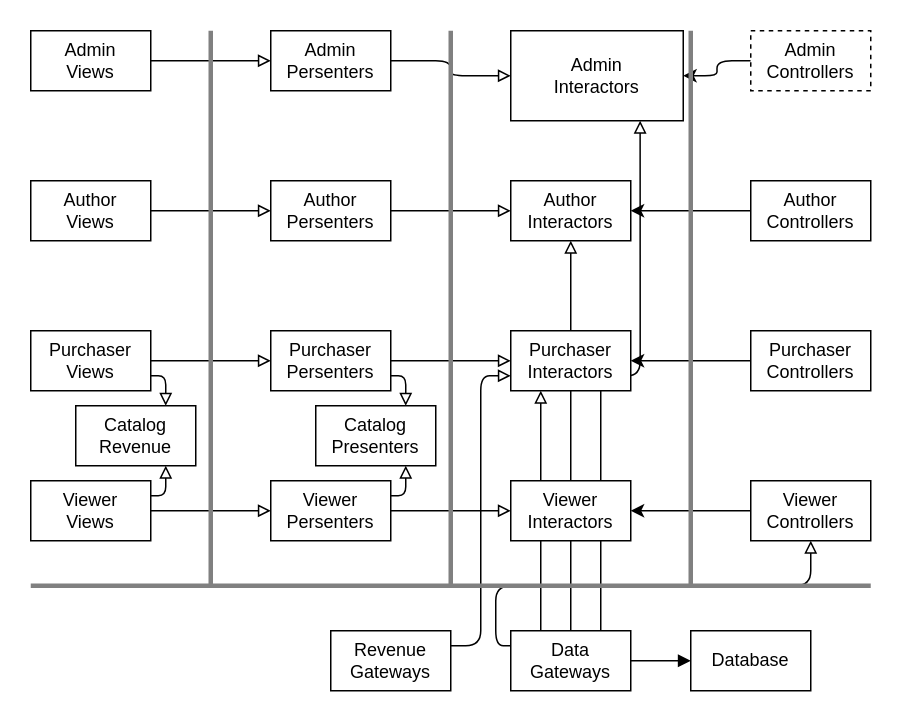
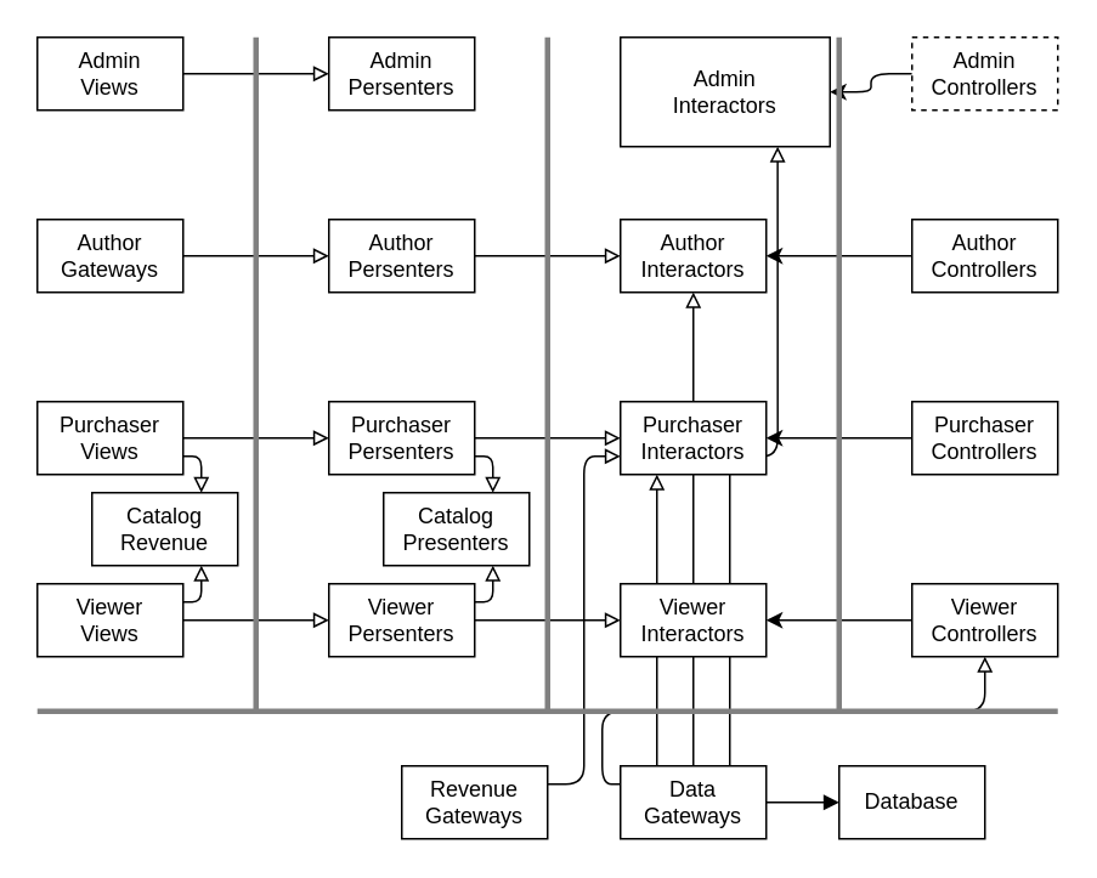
  <mxCell id="0" />
  <mxCell id="1" parent="0" />
  <mxCell id="2" style="edgeStyle=orthogonalEdgeStyle;html=1;exitX=0.25;exitY=0;exitDx=0;exitDy=0;entryX=0.25;entryY=1;entryDx=0;entryDy=0;strokeColor=#000000;strokeWidth=1;endArrow=block;endFill=0;" edge="1" parent="1" source="43" target="29"><mxGeometry relative="1" as="geometry" /></mxCell>
  <mxCell id="3" style="edgeStyle=orthogonalEdgeStyle;html=1;entryX=0.5;entryY=1;entryDx=0;entryDy=0;strokeColor=#000000;strokeWidth=1;endArrow=block;endFill=0;" edge="1" parent="1" source="43" target="28"><mxGeometry relative="1" as="geometry" /></mxCell>
  <mxCell id="4" style="edgeStyle=orthogonalEdgeStyle;html=1;exitX=0.75;exitY=0;exitDx=0;exitDy=0;entryX=0.75;entryY=1;entryDx=0;entryDy=0;strokeColor=#000000;strokeWidth=1;endArrow=block;endFill=0;" edge="1" parent="1" source="43" target="27"><mxGeometry relative="1" as="geometry" /></mxCell>
  <mxCell id="5" style="edgeStyle=none;html=1;entryX=0;entryY=0.5;entryDx=0;entryDy=0;strokeColor=#000000;strokeWidth=1;endArrow=block;endFill=0;" edge="1" parent="1" source="6" target="17"><mxGeometry relative="1" as="geometry" /></mxCell>
  <mxCell id="6" value="Admin&lt;br&gt;Views" style="rounded=0;whiteSpace=wrap;html=1;" vertex="1" parent="1"><mxGeometry x="20" y="20" width="80" height="40" as="geometry" /></mxCell>
  <mxCell id="7" style="edgeStyle=none;html=1;strokeColor=#000000;strokeWidth=1;endArrow=block;endFill=0;" edge="1" parent="1" source="8" target="19"><mxGeometry relative="1" as="geometry" /></mxCell>
- <mxCell id="8" value="Author&lt;br&gt;Views" style="rounded=0;whiteSpace=wrap;html=1;" vertex="1" parent="1"><mxGeometry x="20" y="120" width="80" height="40" as="geometry" /></mxCell>
+ <mxCell id="8" value="Author&lt;br&gt;Gateways" style="rounded=0;whiteSpace=wrap;html=1;" vertex="1" parent="1"><mxGeometry x="20" y="120" width="80" height="40" as="geometry" /></mxCell>
  <mxCell id="9" style="edgeStyle=none;html=1;strokeColor=#000000;strokeWidth=1;endArrow=block;endFill=0;" edge="1" parent="1" source="11" target="22"><mxGeometry relative="1" as="geometry" /></mxCell>
  <mxCell id="10" style="edgeStyle=orthogonalEdgeStyle;html=1;exitX=1;exitY=0.75;exitDx=0;exitDy=0;entryX=0.75;entryY=0;entryDx=0;entryDy=0;strokeColor=#000000;strokeWidth=1;endArrow=block;endFill=0;" edge="1" parent="1" source="11" target="15"><mxGeometry relative="1" as="geometry" /></mxCell>
  <mxCell id="11" value="Purchaser&lt;br&gt;Views" style="rounded=0;whiteSpace=wrap;html=1;" vertex="1" parent="1"><mxGeometry x="20" y="220" width="80" height="40" as="geometry" /></mxCell>
  <mxCell id="12" style="edgeStyle=none;html=1;entryX=0;entryY=0.5;entryDx=0;entryDy=0;strokeColor=#000000;strokeWidth=1;endArrow=block;endFill=0;" edge="1" parent="1" source="14" target="25"><mxGeometry relative="1" as="geometry" /></mxCell>
  <mxCell id="13" style="edgeStyle=orthogonalEdgeStyle;html=1;exitX=1;exitY=0.25;exitDx=0;exitDy=0;entryX=0.75;entryY=1;entryDx=0;entryDy=0;strokeColor=#000000;strokeWidth=1;endArrow=block;endFill=0;" edge="1" parent="1" source="14" target="15"><mxGeometry relative="1" as="geometry" /></mxCell>
  <mxCell id="14" value="Viewer&lt;br&gt;Views" style="rounded=0;whiteSpace=wrap;html=1;" vertex="1" parent="1"><mxGeometry x="20" y="320" width="80" height="40" as="geometry" /></mxCell>
  <mxCell id="15" value="Catalog&lt;br&gt;Revenue" style="rounded=0;whiteSpace=wrap;html=1;" vertex="1" parent="1"><mxGeometry x="50" y="270" width="80" height="40" as="geometry" /></mxCell>
- <mxCell id="16" style="edgeStyle=orthogonalEdgeStyle;html=1;strokeColor=#000000;strokeWidth=1;endArrow=block;endFill=0;" edge="1" parent="1" source="17" target="27"><mxGeometry relative="1" as="geometry" /></mxCell>
  <mxCell id="17" value="Admin&lt;br&gt;Persenters" style="rounded=0;whiteSpace=wrap;html=1;" vertex="1" parent="1"><mxGeometry x="180" y="20" width="80" height="40" as="geometry" /></mxCell>
  <mxCell id="18" style="edgeStyle=orthogonalEdgeStyle;html=1;entryX=0;entryY=0.5;entryDx=0;entryDy=0;strokeColor=#000000;strokeWidth=1;endArrow=block;endFill=0;" edge="1" parent="1" source="19" target="28"><mxGeometry relative="1" as="geometry" /></mxCell>
  <mxCell id="19" value="Author&lt;br&gt;Persenters" style="rounded=0;whiteSpace=wrap;html=1;" vertex="1" parent="1"><mxGeometry x="180" y="120" width="80" height="40" as="geometry" /></mxCell>
  <mxCell id="20" style="edgeStyle=orthogonalEdgeStyle;html=1;entryX=0;entryY=0.5;entryDx=0;entryDy=0;strokeColor=#000000;strokeWidth=1;endArrow=block;endFill=0;" edge="1" parent="1" source="22" target="29"><mxGeometry relative="1" as="geometry" /></mxCell>
  <mxCell id="21" style="edgeStyle=orthogonalEdgeStyle;html=1;exitX=1;exitY=0.75;exitDx=0;exitDy=0;entryX=0.75;entryY=0;entryDx=0;entryDy=0;strokeColor=#000000;strokeWidth=1;endArrow=block;endFill=0;" edge="1" parent="1" source="22" target="26"><mxGeometry relative="1" as="geometry" /></mxCell>
  <mxCell id="22" value="Purchaser&lt;br&gt;Persenters" style="rounded=0;whiteSpace=wrap;html=1;" vertex="1" parent="1"><mxGeometry x="180" y="220" width="80" height="40" as="geometry" /></mxCell>
  <mxCell id="23" style="edgeStyle=orthogonalEdgeStyle;html=1;entryX=0;entryY=0.5;entryDx=0;entryDy=0;strokeColor=#000000;strokeWidth=1;endArrow=block;endFill=0;" edge="1" parent="1" source="25" target="30"><mxGeometry relative="1" as="geometry" /></mxCell>
  <mxCell id="24" style="edgeStyle=orthogonalEdgeStyle;html=1;exitX=1;exitY=0.25;exitDx=0;exitDy=0;entryX=0.75;entryY=1;entryDx=0;entryDy=0;strokeColor=#000000;strokeWidth=1;endArrow=block;endFill=0;" edge="1" parent="1" source="25" target="26"><mxGeometry relative="1" as="geometry" /></mxCell>
  <mxCell id="25" value="Viewer&lt;br&gt;Persenters" style="rounded=0;whiteSpace=wrap;html=1;" vertex="1" parent="1"><mxGeometry x="180" y="320" width="80" height="40" as="geometry" /></mxCell>
  <mxCell id="26" value="Catalog&lt;br&gt;Presenters" style="rounded=0;whiteSpace=wrap;html=1;" vertex="1" parent="1"><mxGeometry x="210" y="270" width="80" height="40" as="geometry" /></mxCell>
  <mxCell id="27" value="Admin&lt;br&gt;Interactors" style="rounded=0;whiteSpace=wrap;html=1;" vertex="1" parent="1"><mxGeometry x="340" y="20" width="115" height="60" as="geometry" /></mxCell>
  <mxCell id="28" value="Author&lt;br&gt;Interactors" style="rounded=0;whiteSpace=wrap;html=1;" vertex="1" parent="1"><mxGeometry x="340" y="120" width="80" height="40" as="geometry" /></mxCell>
  <mxCell id="29" value="Purchaser&lt;br&gt;Interactors" style="rounded=0;whiteSpace=wrap;html=1;" vertex="1" parent="1"><mxGeometry x="340" y="220" width="80" height="40" as="geometry" /></mxCell>
  <mxCell id="30" value="Viewer&lt;br&gt;Interactors" style="rounded=0;whiteSpace=wrap;html=1;" vertex="1" parent="1"><mxGeometry x="340" y="320" width="80" height="40" as="geometry" /></mxCell>
  <mxCell id="31" style="edgeStyle=orthogonalEdgeStyle;html=1;entryX=1;entryY=0.5;entryDx=0;entryDy=0;strokeColor=#000000;strokeWidth=1;endArrow=classic;endFill=1;" edge="1" parent="1" source="32" target="27"><mxGeometry relative="1" as="geometry" /></mxCell>
  <mxCell id="32" value="Admin&lt;br&gt;Controllers" style="rounded=0;whiteSpace=wrap;html=1;dashed=1;" vertex="1" parent="1"><mxGeometry x="500" y="20" width="80" height="40" as="geometry" /></mxCell>
  <mxCell id="33" style="edgeStyle=orthogonalEdgeStyle;html=1;strokeColor=#000000;strokeWidth=1;endArrow=classic;endFill=1;" edge="1" parent="1" source="34" target="28"><mxGeometry relative="1" as="geometry" /></mxCell>
  <mxCell id="34" value="Author&lt;br&gt;Controllers" style="rounded=0;whiteSpace=wrap;html=1;" vertex="1" parent="1"><mxGeometry x="500" y="120" width="80" height="40" as="geometry" /></mxCell>
  <mxCell id="35" style="edgeStyle=orthogonalEdgeStyle;html=1;entryX=1;entryY=0.5;entryDx=0;entryDy=0;strokeColor=#000000;strokeWidth=1;endArrow=classic;endFill=1;" edge="1" parent="1" source="36" target="29"><mxGeometry relative="1" as="geometry" /></mxCell>
  <mxCell id="36" value="Purchaser&lt;br&gt;Controllers" style="rounded=0;whiteSpace=wrap;html=1;" vertex="1" parent="1"><mxGeometry x="500" y="220" width="80" height="40" as="geometry" /></mxCell>
  <mxCell id="37" style="edgeStyle=orthogonalEdgeStyle;html=1;entryX=1;entryY=0.5;entryDx=0;entryDy=0;strokeColor=#000000;strokeWidth=1;endArrow=classic;endFill=1;" edge="1" parent="1" source="38" target="30"><mxGeometry relative="1" as="geometry" /></mxCell>
  <mxCell id="38" value="Viewer&lt;br&gt;Controllers" style="rounded=0;whiteSpace=wrap;html=1;" vertex="1" parent="1"><mxGeometry x="500" y="320" width="80" height="40" as="geometry" /></mxCell>
  <mxCell id="39" style="edgeStyle=orthogonalEdgeStyle;html=1;exitX=1;exitY=0.25;exitDx=0;exitDy=0;entryX=0;entryY=0.75;entryDx=0;entryDy=0;strokeColor=#000000;strokeWidth=1;endArrow=block;endFill=0;" edge="1" parent="1" source="40" target="29"><mxGeometry relative="1" as="geometry" /></mxCell>
  <mxCell id="40" value="Revenue&lt;br&gt;Gateways" style="rounded=0;whiteSpace=wrap;html=1;" vertex="1" parent="1"><mxGeometry x="220" y="420" width="80" height="40" as="geometry" /></mxCell>
  <mxCell id="41" style="edgeStyle=orthogonalEdgeStyle;html=1;exitX=0;exitY=0.25;exitDx=0;exitDy=0;strokeColor=#000000;strokeWidth=1;endArrow=block;endFill=0;" edge="1" parent="1" source="43" target="38"><mxGeometry relative="1" as="geometry" /></mxCell>
  <mxCell id="42" style="edgeStyle=orthogonalEdgeStyle;html=1;entryX=0;entryY=0.5;entryDx=0;entryDy=0;strokeColor=#000000;strokeWidth=1;endArrow=block;endFill=1;" edge="1" parent="1" source="43" target="44"><mxGeometry relative="1" as="geometry" /></mxCell>
  <mxCell id="43" value="Data&lt;br&gt;Gateways" style="rounded=0;whiteSpace=wrap;html=1;" vertex="1" parent="1"><mxGeometry x="340" y="420" width="80" height="40" as="geometry" /></mxCell>
  <mxCell id="44" value="Database" style="rounded=0;whiteSpace=wrap;html=1;" vertex="1" parent="1"><mxGeometry x="460" y="420" width="80" height="40" as="geometry" /></mxCell>
  <mxCell id="45" value="" style="endArrow=none;html=1;strokeWidth=3;strokeColor=#808080;" edge="1" parent="1"><mxGeometry width="50" height="50" relative="1" as="geometry"><mxPoint x="140" y="390" as="sourcePoint" /><mxPoint x="140" y="20" as="targetPoint" /></mxGeometry></mxCell>
  <mxCell id="46" value="" style="endArrow=none;html=1;strokeWidth=3;strokeColor=#808080;" edge="1" parent="1"><mxGeometry width="50" height="50" relative="1" as="geometry"><mxPoint x="300" y="390" as="sourcePoint" /><mxPoint x="300" y="20" as="targetPoint" /></mxGeometry></mxCell>
  <mxCell id="47" value="" style="endArrow=none;html=1;strokeWidth=3;strokeColor=#808080;" edge="1" parent="1"><mxGeometry width="50" height="50" relative="1" as="geometry"><mxPoint x="460" y="390" as="sourcePoint" /><mxPoint x="460" y="20" as="targetPoint" /></mxGeometry></mxCell>
  <mxCell id="48" value="" style="endArrow=none;html=1;strokeWidth=3;strokeColor=#808080;" edge="1" parent="1"><mxGeometry width="50" height="50" relative="1" as="geometry"><mxPoint x="20" y="390" as="sourcePoint" /><mxPoint x="580" y="390" as="targetPoint" /></mxGeometry></mxCell>
